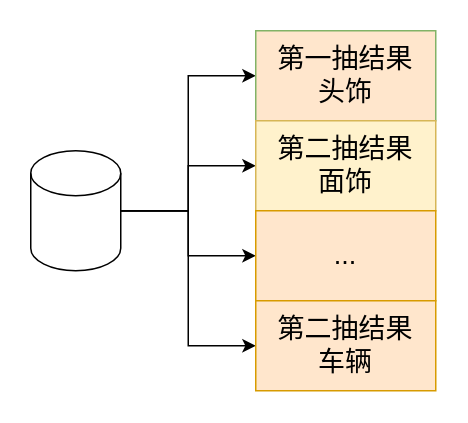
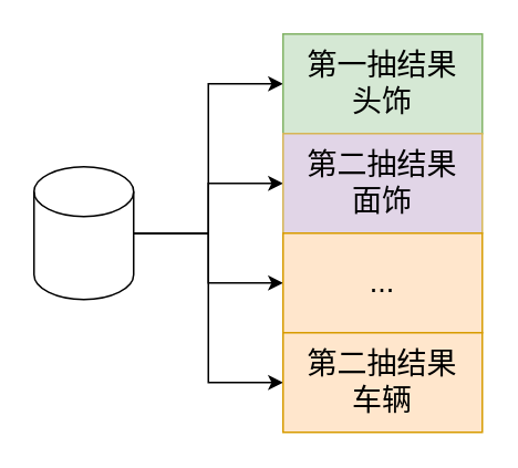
  <mxCell id="0" />
  <mxCell id="1" parent="0" />
  <mxCell id="2" style="edgeStyle=orthogonalEdgeStyle;rounded=0;orthogonalLoop=1;jettySize=auto;html=1;entryX=0;entryY=0.5;entryDx=0;entryDy=0;fontSize=18;" edge="1" parent="1" source="6" target="7"><mxGeometry relative="1" as="geometry" /></mxCell>
  <mxCell id="3" style="edgeStyle=orthogonalEdgeStyle;rounded=0;orthogonalLoop=1;jettySize=auto;html=1;fontSize=18;" edge="1" parent="1" source="6" target="8"><mxGeometry relative="1" as="geometry" /></mxCell>
  <mxCell id="4" style="edgeStyle=orthogonalEdgeStyle;rounded=0;orthogonalLoop=1;jettySize=auto;html=1;entryX=0;entryY=0.5;entryDx=0;entryDy=0;fontSize=18;" edge="1" parent="1" source="6" target="9"><mxGeometry relative="1" as="geometry" /></mxCell>
  <mxCell id="5" style="edgeStyle=orthogonalEdgeStyle;rounded=0;orthogonalLoop=1;jettySize=auto;html=1;entryX=0;entryY=0.5;entryDx=0;entryDy=0;fontSize=18;" edge="1" parent="1" source="6" target="10"><mxGeometry relative="1" as="geometry" /></mxCell>
  <mxCell id="6" value="" style="shape=cylinder3;whiteSpace=wrap;html=1;boundedLbl=1;backgroundOutline=1;size=15;" vertex="1" parent="1"><mxGeometry x="20" y="100" width="60" height="80" as="geometry" /></mxCell>
- <mxCell id="7" value="&lt;font style=&quot;font-size: 18px;&quot;&gt;第一抽结果&lt;br&gt;头饰&lt;/font&gt;" style="rounded=0;whiteSpace=wrap;html=1;fillColor=#ffe6cc;strokeColor=#82b366;" vertex="1" parent="1"><mxGeometry x="170" y="20" width="120" height="60" as="geometry" /></mxCell>
- <mxCell id="8" value="&lt;font style=&quot;font-size: 18px;&quot;&gt;第二抽结果&lt;br&gt;面饰&lt;/font&gt;" style="rounded=0;whiteSpace=wrap;html=1;fillColor=#fff2cc;strokeColor=#d6b656;" vertex="1" parent="1"><mxGeometry x="170" y="80" width="120" height="60" as="geometry" /></mxCell>
+ <mxCell id="7" value="&lt;font style=&quot;font-size: 18px;&quot;&gt;第一抽结果&lt;br&gt;头饰&lt;/font&gt;" style="rounded=0;whiteSpace=wrap;html=1;fillColor=#d5e8d4;strokeColor=#82b366;" vertex="1" parent="1"><mxGeometry x="170" y="20" width="120" height="60" as="geometry" /></mxCell>
+ <mxCell id="8" value="&lt;font style=&quot;font-size: 18px;&quot;&gt;第二抽结果&lt;br&gt;面饰&lt;/font&gt;" style="rounded=0;whiteSpace=wrap;html=1;fillColor=#e1d5e7;strokeColor=#d6b656;" vertex="1" parent="1"><mxGeometry x="170" y="80" width="120" height="60" as="geometry" /></mxCell>
  <mxCell id="9" value="&lt;span style=&quot;font-size: 18px;&quot;&gt;...&lt;/span&gt;" style="rounded=0;whiteSpace=wrap;html=1;fillColor=#ffe6cc;strokeColor=#d79b00;" vertex="1" parent="1"><mxGeometry x="170" y="140" width="120" height="60" as="geometry" /></mxCell>
  <mxCell id="10" value="&lt;span style=&quot;font-size: 18px;&quot;&gt;第二抽结果&lt;br&gt;车辆&lt;br&gt;&lt;/span&gt;" style="rounded=0;whiteSpace=wrap;html=1;fillColor=#ffe6cc;strokeColor=#d79b00;" vertex="1" parent="1"><mxGeometry x="170" y="200" width="120" height="60" as="geometry" /></mxCell>
